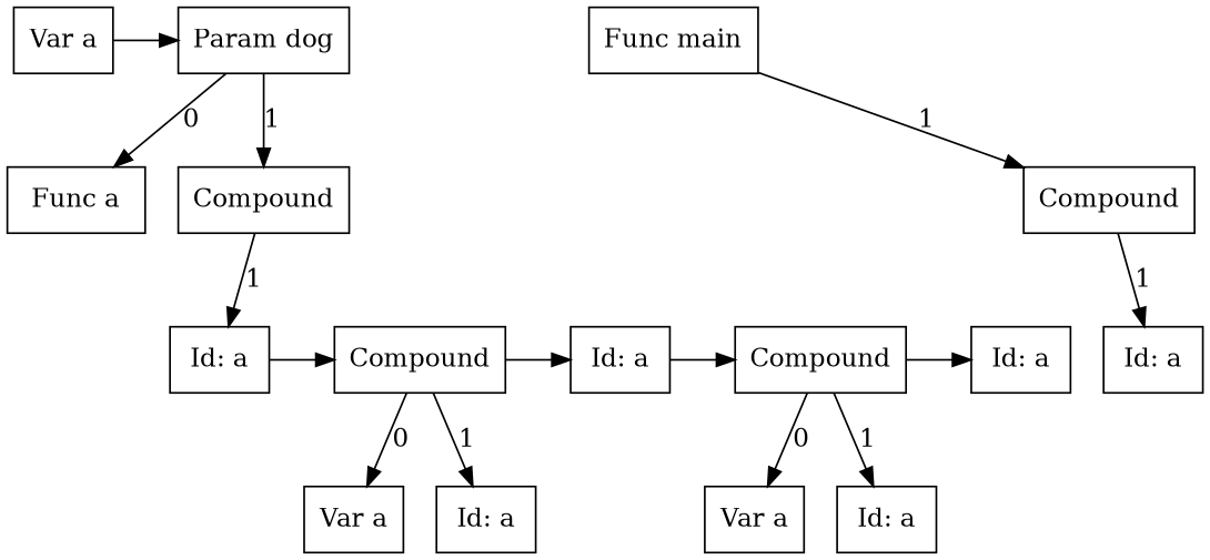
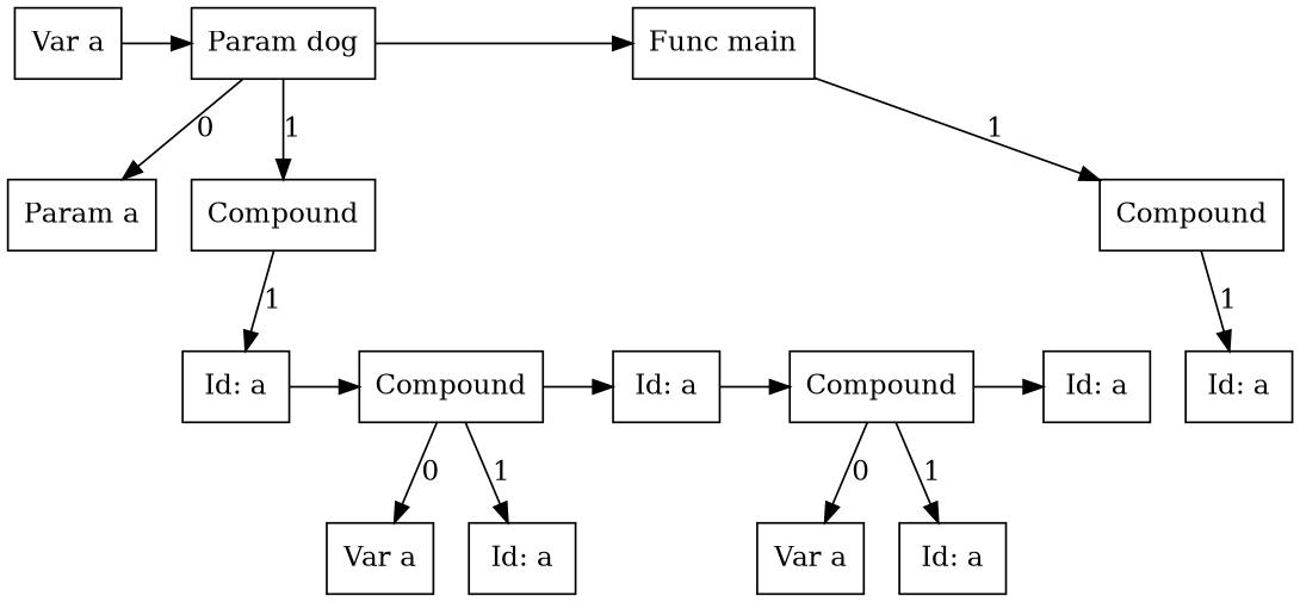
  digraph {
    node [shape=box]
    n1 [label="Var a"]
    n2 [label="Param dog"]
    n3 [label="Func main"]
-   n4 [label="Func a"]
+   n4 [label="Param a"]
    n5 [label=Compound]
    n6 [label="Id: a"]
    n7 [label=Compound]
    n8 [label="Id: a"]
    n9 [label=Compound]
    n10 [label="Id: a"]
    n11 [label="Var a"]
    n12 [label="Id: a"]
    n13 [label="Var a"]
    n14 [label="Id: a"]
    n15 [label=Compound]
    n16 [label="Id: a"]
    subgraph sub_1 {
      rank=same
      rankdir=LR
      n1
      n2
      n3
    }
    subgraph sub_2 {
      rankdir=LR
      n1
      n2
      n3
    }
    subgraph sub_3 {
      ordering=out
      rank=same
      rankdir=LR
      n4
      n5
    }
    subgraph sub_4 {
      rankdir=TB
      n2
      n4
      n5
    }
    subgraph sub_5 {
      ordering=out
      rank=same
      rankdir=LR
      n6
    }
    subgraph sub_6 {
      rankdir=TB
      n5
      n6
    }
    subgraph sub_7 {
      rank=same
      rankdir=LR
      n6
      n7
      n8
      n9
      n10
    }
    subgraph sub_8 {
      rankdir=LR
      n6
      n7
      n8
      n9
      n10
    }
    subgraph sub_9 {
      ordering=out
      rank=same
      rankdir=LR
      n11
      n12
    }
    subgraph sub_10 {
      rankdir=TB
      n7
      n11
      n12
    }
    subgraph sub_11 {
      ordering=out
      rank=same
      rankdir=LR
      n13
      n14
    }
    subgraph sub_12 {
      rankdir=TB
      n9
      n13
      n14
    }
    subgraph sub_13 {
      ordering=out
      rank=same
      rankdir=LR
      n15
    }
    subgraph sub_14 {
      rankdir=TB
      n3
      n15
    }
    subgraph sub_15 {
      ordering=out
      rank=same
      rankdir=LR
      n16
    }
    subgraph sub_16 {
      rankdir=TB
      n15
      n16
    }
    n1 -> n2
+   n2 -> n3
    n2 -> n4 [label=0]
    n2 -> n5 [label=1]
    n3 -> n15 [label=1]
    n5 -> n6 [label=1]
    n6 -> n7
    n7 -> n8
    n7 -> n11 [label=0]
    n7 -> n12 [label=1]
    n8 -> n9
    n9 -> n10
    n9 -> n13 [label=0]
    n9 -> n14 [label=1]
    n15 -> n16 [label=1]
  }
